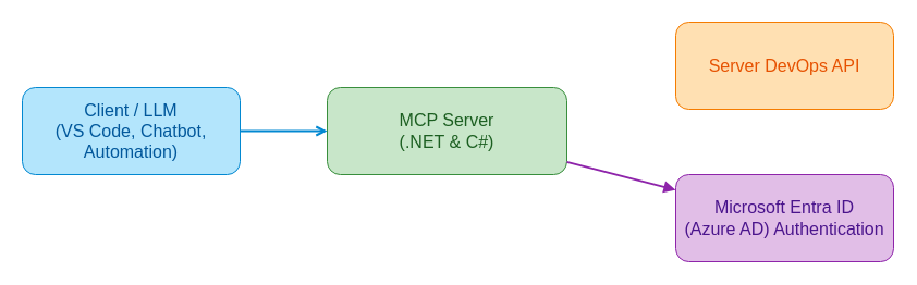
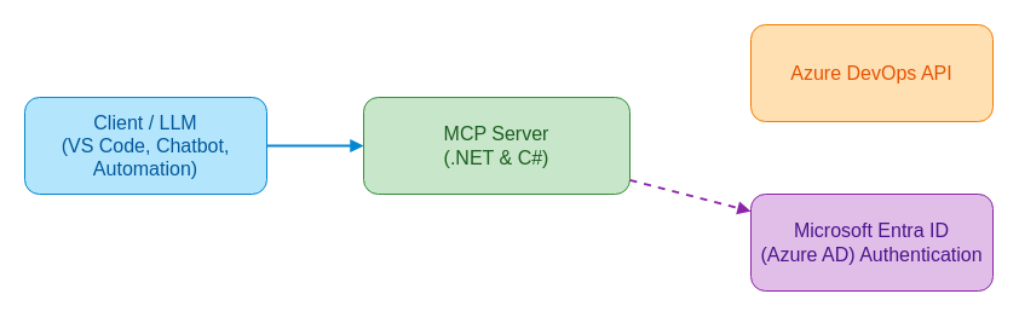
  <mxCell id="0" />
  <mxCell id="1" parent="0" />
  <mxCell id="2" value="Client / LLM&#10;(VS Code, Chatbot, Automation)" style="rounded=1;whiteSpace=wrap;html=1;fillColor=#b3e5fc;strokeColor=#0288d1;fontSize=16;fontColor=#01579b;" parent="1" vertex="1"><mxGeometry x="20" y="80" width="200" height="80" as="geometry" /></mxCell>
  <mxCell id="3" value="MCP Server&#10;(.NET &amp; C#)" style="rounded=1;whiteSpace=wrap;html=1;fillColor=#c8e6c9;strokeColor=#388e3c;fontSize=16;fontColor=#1b5e20;" parent="1" vertex="1"><mxGeometry x="300" y="80" width="220" height="80" as="geometry" /></mxCell>
- <mxCell id="4" value="Server DevOps API" style="rounded=1;whiteSpace=wrap;html=1;fillColor=#ffe0b2;strokeColor=#f57c00;fontSize=16;fontColor=#e65100;" parent="1" vertex="1"><mxGeometry x="620" y="20" width="200" height="80" as="geometry" /></mxCell>
+ <mxCell id="4" value="Azure DevOps API" style="rounded=1;whiteSpace=wrap;html=1;fillColor=#ffe0b2;strokeColor=#f57c00;fontSize=16;fontColor=#e65100;" parent="1" vertex="1"><mxGeometry x="620" y="20" width="200" height="80" as="geometry" /></mxCell>
  <mxCell id="5" value="Microsoft Entra ID&#10;(Azure AD) Authentication" style="rounded=1;whiteSpace=wrap;html=1;fillColor=#e1bee7;strokeColor=#8e24aa;fontSize=16;fontColor=#4a148c;" parent="1" vertex="1"><mxGeometry x="620" y="160" width="200" height="80" as="geometry" /></mxCell>
- <mxCell id="6" style="endArrow=open;endFill=1;strokeColor=#0288d1;strokeWidth=2;" parent="1" source="2" target="3" edge="1"><mxGeometry relative="1" as="geometry" /></mxCell>
- <mxCell id="7" style="endArrow=block;endFill=1;strokeColor=#8e24aa;strokeWidth=2;" parent="1" source="3" target="5" edge="1"><mxGeometry relative="1" as="geometry" /></mxCell>
+ <mxCell id="6" style="endArrow=block;endFill=1;strokeColor=#0288d1;strokeWidth=2;" parent="1" source="2" target="3" edge="1"><mxGeometry relative="1" as="geometry" /></mxCell>
+ <mxCell id="7" style="endArrow=block;endFill=1;strokeColor=#8e24aa;strokeWidth=2;dashed=1;" parent="1" source="3" target="5" edge="1"><mxGeometry relative="1" as="geometry" /></mxCell>
